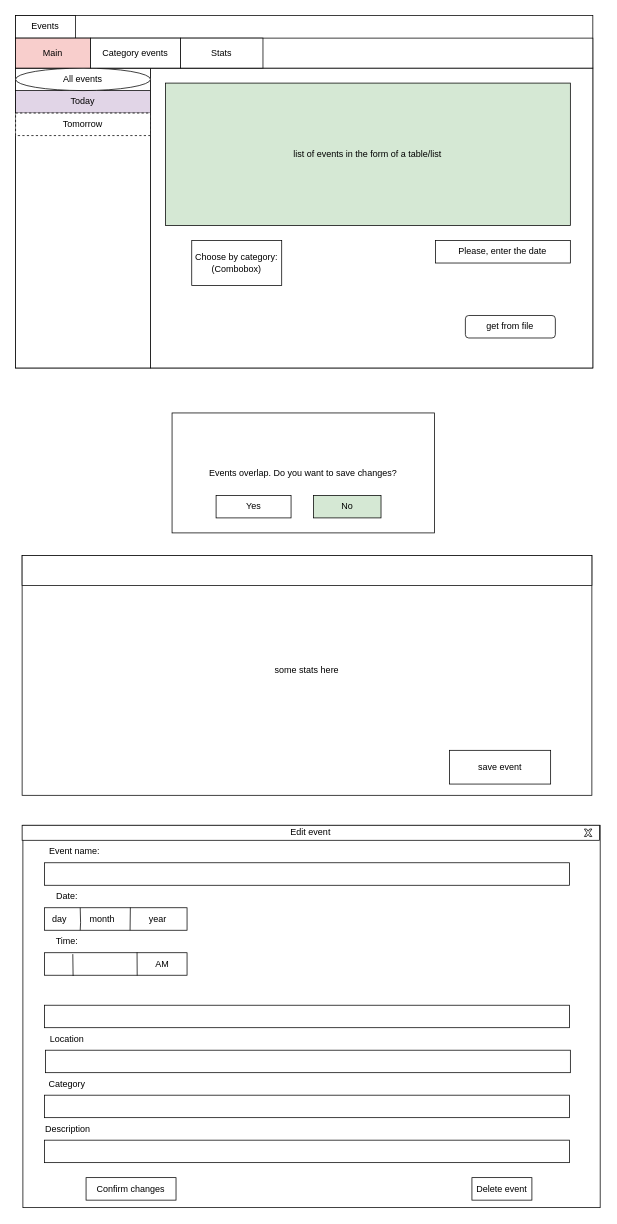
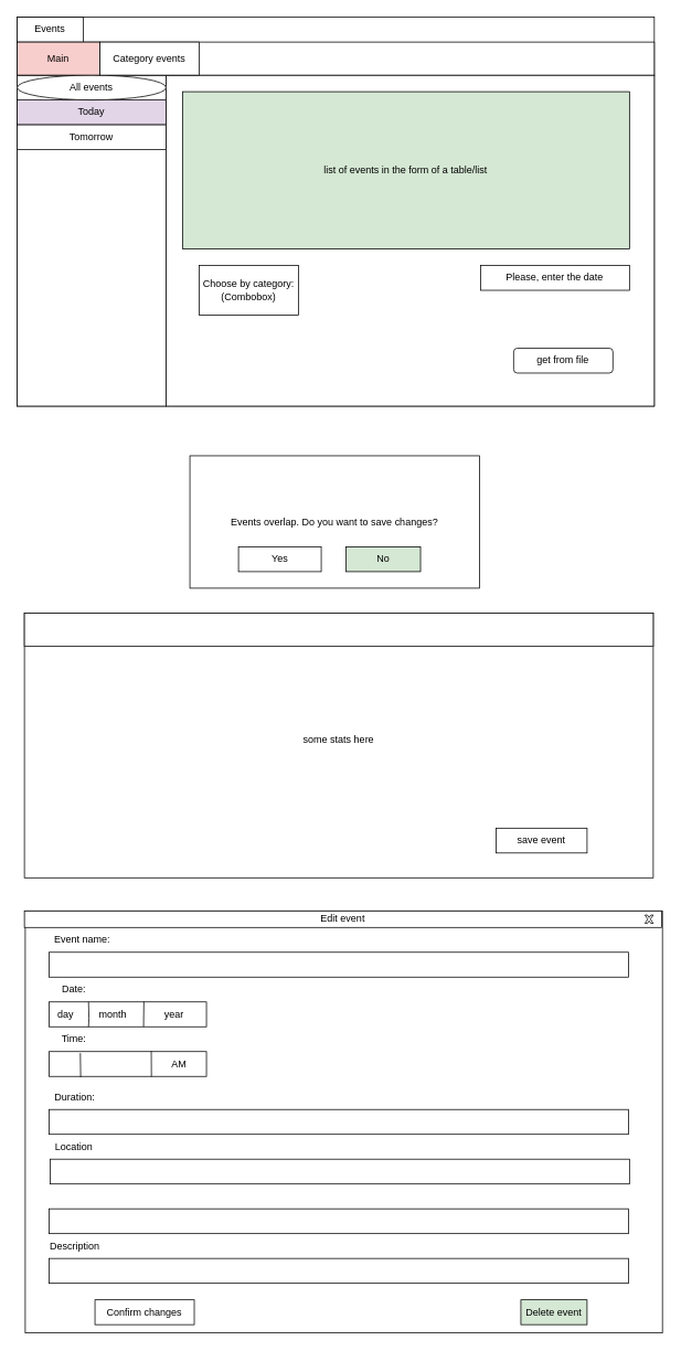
  <mxCell id="0" />
  <mxCell id="1" parent="0" />
  <mxCell id="2" value="" style="rounded=0;whiteSpace=wrap;html=1;" parent="1" vertex="1"><mxGeometry x="20.27" y="20" width="770" height="470" as="geometry" /></mxCell>
  <mxCell id="3" value="" style="rounded=0;whiteSpace=wrap;html=1;" parent="1" vertex="1"><mxGeometry x="20.27" y="90" width="180" height="400" as="geometry" /></mxCell>
  <mxCell id="4" value="Today" style="rounded=0;whiteSpace=wrap;html=1;fillColor=#e1d5e7;" parent="1" vertex="1"><mxGeometry x="20.27" y="120" width="180" height="30" as="geometry" /></mxCell>
- <mxCell id="5" value="Tomorrow" style="rounded=0;whiteSpace=wrap;html=1;dashed=1;" parent="1" vertex="1"><mxGeometry x="20.27" y="150" width="180" height="30" as="geometry" /></mxCell>
+ <mxCell id="5" value="Tomorrow" style="rounded=0;whiteSpace=wrap;html=1;" parent="1" vertex="1"><mxGeometry x="20.27" y="150" width="180" height="30" as="geometry" /></mxCell>
  <mxCell id="6" value="" style="rounded=0;whiteSpace=wrap;html=1;" parent="1" vertex="1"><mxGeometry x="200.27" y="90" width="590" height="400" as="geometry" /></mxCell>
  <mxCell id="7" value="list of events in the form of a table/list" style="rounded=0;whiteSpace=wrap;html=1;fillColor=#d5e8d4;" parent="1" vertex="1"><mxGeometry x="220.27" y="110" width="540" height="190" as="geometry" /></mxCell>
  <mxCell id="8" value="" style="rounded=0;whiteSpace=wrap;html=1;" parent="1" vertex="1"><mxGeometry x="20.27" y="50" width="770" height="40" as="geometry" /></mxCell>
  <mxCell id="9" value="Please, enter the date" style="rounded=0;whiteSpace=wrap;html=1;" parent="1" vertex="1"><mxGeometry x="580.27" y="320" width="180" height="30" as="geometry" /></mxCell>
  <mxCell id="10" value="All events" style="ellipse;whiteSpace=wrap;html=1;" parent="1" vertex="1"><mxGeometry x="20.27" y="90" width="180" height="30" as="geometry" /></mxCell>
  <mxCell id="11" value="Events" style="rounded=0;whiteSpace=wrap;html=1;" parent="1" vertex="1"><mxGeometry x="20.27" y="20" width="80" height="30" as="geometry" /></mxCell>
  <mxCell id="12" value="" style="rounded=0;whiteSpace=wrap;html=1;" parent="1" vertex="1"><mxGeometry x="30.05" y="1100" width="770" height="510" as="geometry" /></mxCell>
  <mxCell id="13" value="Edit event" style="rounded=0;whiteSpace=wrap;html=1;" parent="1" vertex="1"><mxGeometry x="29" y="1100" width="770" height="20" as="geometry" /></mxCell>
- <mxCell id="14" value="Choose by category: (Combobox)" style="rounded=0;whiteSpace=wrap;html=1;" parent="1" vertex="1"><mxGeometry x="255.27" y="320" width="120" height="60" as="geometry" /></mxCell>
+ <mxCell id="14" value="Choose by category: (Combobox)" style="rounded=0;whiteSpace=wrap;html=1;" parent="1" vertex="1"><mxGeometry x="240.27" y="320" width="120" height="60" as="geometry" /></mxCell>
  <mxCell id="15" value="&lt;div&gt;Events overlap. Do you want to save changes?&lt;/div&gt;" style="rounded=0;whiteSpace=wrap;html=1;" parent="1" vertex="1"><mxGeometry x="229" y="550" width="350" height="160" as="geometry" /></mxCell>
  <mxCell id="16" value="Yes" style="rounded=0;whiteSpace=wrap;html=1;" parent="1" vertex="1"><mxGeometry x="287.73" y="660" width="100" height="30" as="geometry" /></mxCell>
  <mxCell id="17" value="No" style="rounded=0;whiteSpace=wrap;html=1;fillColor=#d5e8d4;" parent="1" vertex="1"><mxGeometry x="417.73" y="660" width="90" height="30" as="geometry" /></mxCell>
  <mxCell id="18" value="some stats here&lt;div&gt;&lt;br&gt;&lt;/div&gt;" style="rounded=0;whiteSpace=wrap;html=1;" parent="1" vertex="1"><mxGeometry x="29" y="740" width="760" height="320" as="geometry" /></mxCell>
  <mxCell id="19" value="" style="rounded=0;whiteSpace=wrap;html=1;" parent="1" vertex="1"><mxGeometry x="29" y="740" width="760" height="40" as="geometry" /></mxCell>
  <mxCell id="20" value="get from file" style="whiteSpace=wrap;html=1;rounded=1;" parent="1" vertex="1"><mxGeometry x="620.27" y="420" width="120" height="30" as="geometry" /></mxCell>
- <mxCell id="21" value="save event" style="rounded=0;whiteSpace=wrap;html=1;" parent="1" vertex="1"><mxGeometry x="599" y="1000" width="135" height="45" as="geometry" /></mxCell>
+ <mxCell id="21" value="save event" style="rounded=0;whiteSpace=wrap;html=1;" parent="1" vertex="1"><mxGeometry x="599" y="1000" width="110" height="30" as="geometry" /></mxCell>
  <mxCell id="22" value="Main" style="rounded=0;whiteSpace=wrap;html=1;fillColor=#f8cecc;" parent="1" vertex="1"><mxGeometry x="20.27" y="50" width="100" height="40" as="geometry" /></mxCell>
  <mxCell id="23" value="Category events" style="rounded=0;whiteSpace=wrap;html=1;" parent="1" vertex="1"><mxGeometry x="120.27" y="50" width="120" height="40" as="geometry" /></mxCell>
- <mxCell id="24" value="Stats" style="rounded=0;whiteSpace=wrap;html=1;" parent="1" vertex="1"><mxGeometry x="240.27" y="50" width="110" height="40" as="geometry" /></mxCell>
  <mxCell id="25" value="" style="rounded=0;whiteSpace=wrap;html=1;" parent="1" vertex="1"><mxGeometry x="59" y="1150" width="700" height="30" as="geometry" /></mxCell>
  <mxCell id="26" value="Event name:" style="text;html=1;align=center;verticalAlign=middle;whiteSpace=wrap;rounded=0;" parent="1" vertex="1"><mxGeometry x="59" y="1120" width="80" height="30" as="geometry" /></mxCell>
- <mxCell id="27" value="Delete event" style="rounded=0;whiteSpace=wrap;html=1;" parent="1" vertex="1"><mxGeometry x="629" y="1570" width="80" height="30" as="geometry" /></mxCell>
+ <mxCell id="27" value="Delete event" style="rounded=0;whiteSpace=wrap;html=1;fillColor=#d5e8d4;" parent="1" vertex="1"><mxGeometry x="629" y="1570" width="80" height="30" as="geometry" /></mxCell>
  <mxCell id="28" value="Confirm changes" style="rounded=0;whiteSpace=wrap;html=1;" parent="1" vertex="1"><mxGeometry x="114.29" y="1570" width="120" height="30" as="geometry" /></mxCell>
  <mxCell id="29" value="Date:" style="text;html=1;align=center;verticalAlign=middle;whiteSpace=wrap;rounded=0;" parent="1" vertex="1"><mxGeometry x="59" y="1180" width="60" height="30" as="geometry" /></mxCell>
  <mxCell id="30" value="Time:" style="text;html=1;align=center;verticalAlign=middle;whiteSpace=wrap;rounded=0;" parent="1" vertex="1"><mxGeometry x="59" y="1240" width="60" height="30" as="geometry" /></mxCell>
+ <mxCell id="31" value="Duration:" style="text;html=1;align=center;verticalAlign=middle;whiteSpace=wrap;rounded=0;" parent="1" vertex="1"><mxGeometry x="60.27" y="1310" width="60" height="30" as="geometry" /></mxCell>
  <mxCell id="32" value="" style="rounded=0;whiteSpace=wrap;html=1;" parent="1" vertex="1"><mxGeometry x="59" y="1210" width="190" height="30" as="geometry" /></mxCell>
  <mxCell id="33" value="" style="endArrow=none;html=1;rounded=0;entryX=0.25;entryY=0;entryDx=0;entryDy=0;exitX=0.25;exitY=1;exitDx=0;exitDy=0;" parent="1" source="32" target="32" edge="1"><mxGeometry width="50" height="50" relative="1" as="geometry"><mxPoint x="399" y="1270" as="sourcePoint" /><mxPoint x="449" y="1220" as="targetPoint" /><Array as="points"><mxPoint x="107" y="1230" /></Array></mxGeometry></mxCell>
  <mxCell id="34" value="" style="endArrow=none;html=1;rounded=0;entryX=0.602;entryY=-0.01;entryDx=0;entryDy=0;entryPerimeter=0;" parent="1" target="32" edge="1"><mxGeometry width="50" height="50" relative="1" as="geometry"><mxPoint x="173" y="1240" as="sourcePoint" /><mxPoint x="99" y="1220" as="targetPoint" /></mxGeometry></mxCell>
  <mxCell id="35" value="" style="rounded=0;whiteSpace=wrap;html=1;" parent="1" vertex="1"><mxGeometry x="59" y="1270" width="190" height="30" as="geometry" /></mxCell>
  <mxCell id="36" value="" style="endArrow=none;html=1;rounded=0;entryX=0.198;entryY=0.062;entryDx=0;entryDy=0;exitX=0.2;exitY=1.034;exitDx=0;exitDy=0;exitPerimeter=0;entryPerimeter=0;" parent="1" source="35" target="35" edge="1"><mxGeometry width="50" height="50" relative="1" as="geometry"><mxPoint x="99" y="1250" as="sourcePoint" /><mxPoint x="99" y="1220" as="targetPoint" /></mxGeometry></mxCell>
  <mxCell id="37" value="" style="endArrow=none;html=1;rounded=0;entryX=0.65;entryY=1.012;entryDx=0;entryDy=0;exitX=0.649;exitY=-0.02;exitDx=0;exitDy=0;exitPerimeter=0;entryPerimeter=0;" parent="1" source="35" target="35" edge="1"><mxGeometry width="50" height="50" relative="1" as="geometry"><mxPoint x="107" y="1311" as="sourcePoint" /><mxPoint x="107" y="1282" as="targetPoint" /></mxGeometry></mxCell>
  <mxCell id="38" value="" style="rounded=0;whiteSpace=wrap;html=1;" parent="1" vertex="1"><mxGeometry x="59" y="1340" width="700" height="30" as="geometry" /></mxCell>
  <mxCell id="39" value="" style="rounded=0;whiteSpace=wrap;html=1;" parent="1" vertex="1"><mxGeometry x="60.27" y="1400" width="700" height="30" as="geometry" /></mxCell>
  <mxCell id="40" value="" style="rounded=0;whiteSpace=wrap;html=1;" parent="1" vertex="1"><mxGeometry x="59" y="1460" width="700" height="30" as="geometry" /></mxCell>
  <mxCell id="41" value="Location" style="text;html=1;align=center;verticalAlign=middle;whiteSpace=wrap;rounded=0;" parent="1" vertex="1"><mxGeometry x="59" y="1370" width="60" height="30" as="geometry" /></mxCell>
- <mxCell id="42" value="Category" style="text;html=1;align=center;verticalAlign=middle;whiteSpace=wrap;rounded=0;" parent="1" vertex="1"><mxGeometry x="59" y="1430" width="60" height="30" as="geometry" /></mxCell>
  <mxCell id="43" value="" style="rounded=0;whiteSpace=wrap;html=1;" parent="1" vertex="1"><mxGeometry x="59" y="1520" width="700" height="30" as="geometry" /></mxCell>
  <mxCell id="44" value="Description" style="text;html=1;align=center;verticalAlign=middle;whiteSpace=wrap;rounded=0;" parent="1" vertex="1"><mxGeometry x="60.27" y="1490" width="60" height="30" as="geometry" /></mxCell>
  <mxCell id="45" value="" style="verticalLabelPosition=bottom;verticalAlign=top;html=1;shape=mxgraph.basic.x" parent="1" vertex="1"><mxGeometry x="779" y="1105" width="10" height="10" as="geometry" /></mxCell>
  <mxCell id="46" value="AM" style="text;html=1;align=center;verticalAlign=middle;whiteSpace=wrap;rounded=0;" parent="1" vertex="1"><mxGeometry x="185.75" y="1270" width="60" height="30" as="geometry" /></mxCell>
  <mxCell id="47" value="year" style="text;html=1;align=center;verticalAlign=middle;whiteSpace=wrap;rounded=0;" parent="1" vertex="1"><mxGeometry x="180.27" y="1210" width="60" height="30" as="geometry" /></mxCell>
  <mxCell id="48" value="month&lt;span style=&quot;color: rgba(0, 0, 0, 0); font-family: monospace; font-size: 0px; text-align: start; text-wrap: nowrap;&quot;&gt;%3CmxGraphModel%3E%3Croot%3E%3CmxCell%20id%3D%220%22%2F%3E%3CmxCell%20id%3D%221%22%20parent%3D%220%22%2F%3E%3CmxCell%20id%3D%222%22%20value%3D%22AM%22%20style%3D%22text%3Bhtml%3D1%3Balign%3Dcenter%3BverticalAlign%3Dmiddle%3BwhiteSpace%3Dwrap%3Brounded%3D0%3B%22%20vertex%3D%221%22%20parent%3D%221%22%3E%3CmxGeometry%20x%3D%22186.75%22%20y%3D%222340%22%20width%3D%2260%22%20height%3D%2230%22%20as%3D%22geometry%22%2F%3E%3C%2FmxCell%3E%3C%2Froot%3E%3C%2FmxGraphModel%3E&lt;/span&gt;" style="text;html=1;align=center;verticalAlign=middle;whiteSpace=wrap;rounded=0;" parent="1" vertex="1"><mxGeometry x="106.28" y="1210" width="60" height="30" as="geometry" /></mxCell>
  <mxCell id="49" value="day" style="text;html=1;align=center;verticalAlign=middle;whiteSpace=wrap;rounded=0;" parent="1" vertex="1"><mxGeometry x="49" y="1210" width="60" height="30" as="geometry" /></mxCell>
